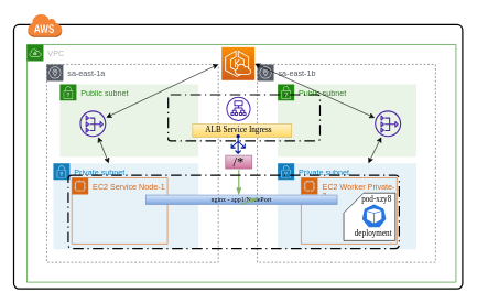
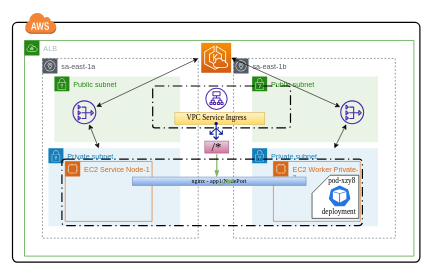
  <mxCell id="0" />
  <mxCell id="1" parent="0" />
  <mxCell id="2" value="" style="rounded=1;arcSize=2;dashed=0;fillColor=none;gradientColor=none;strokeWidth=2;" vertex="1" parent="1"><mxGeometry x="20" y="37" width="680" height="400" as="geometry" /></mxCell>
  <mxCell id="3" value="" style="dashed=0;html=1;shape=mxgraph.aws3.cloud;fillColor=#F58536;gradientColor=none;dashed=0;" vertex="1" parent="1"><mxGeometry x="41" y="20" width="52" height="36" as="geometry" /></mxCell>
- <mxCell id="4" value="VPC" style="points=[[0,0],[0.25,0],[0.5,0],[0.75,0],[1,0],[1,0.25],[1,0.5],[1,0.75],[1,1],[0.75,1],[0.5,1],[0.25,1],[0,1],[0,0.75],[0,0.5],[0,0.25]];outlineConnect=0;gradientColor=none;html=1;whiteSpace=wrap;fontSize=12;fontStyle=0;container=1;pointerEvents=0;collapsible=0;recursiveResize=0;shape=mxgraph.aws4.group;grIcon=mxgraph.aws4.group_vpc;strokeColor=#248814;fillColor=none;verticalAlign=top;align=left;spacingLeft=30;fontColor=#AAB7B8;dashed=0;" vertex="1" parent="1"><mxGeometry x="40" y="67" width="650" height="360" as="geometry" /></mxCell>
+ <mxCell id="4" value="ALB" style="points=[[0,0],[0.25,0],[0.5,0],[0.75,0],[1,0],[1,0.25],[1,0.5],[1,0.75],[1,1],[0.75,1],[0.5,1],[0.25,1],[0,1],[0,0.75],[0,0.5],[0,0.25]];outlineConnect=0;gradientColor=none;html=1;whiteSpace=wrap;fontSize=12;fontStyle=0;container=1;pointerEvents=0;collapsible=0;recursiveResize=0;shape=mxgraph.aws4.group;grIcon=mxgraph.aws4.group_vpc;strokeColor=#248814;fillColor=none;verticalAlign=top;align=left;spacingLeft=30;fontColor=#AAB7B8;dashed=0;" vertex="1" parent="1"><mxGeometry x="40" y="67" width="650" height="360" as="geometry" /></mxCell>
  <mxCell id="5" value="sa-east-1a" style="sketch=0;outlineConnect=0;gradientColor=none;html=1;whiteSpace=wrap;fontSize=12;fontStyle=0;shape=mxgraph.aws4.group;grIcon=mxgraph.aws4.group_availability_zone;strokeColor=#545B64;fillColor=none;verticalAlign=top;align=left;spacingLeft=30;fontColor=#545B64;dashed=1;" vertex="1" parent="4"><mxGeometry x="30" y="30" width="260" height="300" as="geometry" /></mxCell>
  <mxCell id="6" value="sa-east-1b" style="sketch=0;outlineConnect=0;gradientColor=none;html=1;whiteSpace=wrap;fontSize=12;fontStyle=0;shape=mxgraph.aws4.group;grIcon=mxgraph.aws4.group_availability_zone;strokeColor=#545B64;fillColor=none;verticalAlign=top;align=left;spacingLeft=30;fontColor=#545B64;dashed=1;" vertex="1" parent="4"><mxGeometry x="349" y="30" width="270" height="300" as="geometry" /></mxCell>
  <mxCell id="7" value="Public subnet" style="points=[[0,0],[0.25,0],[0.5,0],[0.75,0],[1,0],[1,0.25],[1,0.5],[1,0.75],[1,1],[0.75,1],[0.5,1],[0.25,1],[0,1],[0,0.75],[0,0.5],[0,0.25]];outlineConnect=0;gradientColor=none;html=1;whiteSpace=wrap;fontSize=12;fontStyle=0;container=1;pointerEvents=0;collapsible=0;recursiveResize=0;shape=mxgraph.aws4.group;grIcon=mxgraph.aws4.group_security_group;grStroke=0;strokeColor=#248814;fillColor=#E9F3E6;verticalAlign=top;align=left;spacingLeft=30;fontColor=#248814;dashed=0;" vertex="1" parent="4"><mxGeometry x="50" y="60" width="210" height="110" as="geometry" /></mxCell>
  <mxCell id="8" value="Public subnet" style="points=[[0,0],[0.25,0],[0.5,0],[0.75,0],[1,0],[1,0.25],[1,0.5],[1,0.75],[1,1],[0.75,1],[0.5,1],[0.25,1],[0,1],[0,0.75],[0,0.5],[0,0.25]];outlineConnect=0;gradientColor=none;html=1;whiteSpace=wrap;fontSize=12;fontStyle=0;container=1;pointerEvents=0;collapsible=0;recursiveResize=0;shape=mxgraph.aws4.group;grIcon=mxgraph.aws4.group_security_group;grStroke=0;strokeColor=#248814;fillColor=#E9F3E6;verticalAlign=top;align=left;spacingLeft=30;fontColor=#248814;dashed=0;" vertex="1" parent="4"><mxGeometry x="380" y="60" width="210" height="110" as="geometry" /></mxCell>
  <mxCell id="9" value="" style="rounded=1;arcSize=5;dashed=1;fillColor=none;gradientColor=none;dashPattern=8 3 1 3;strokeWidth=2;" vertex="1" parent="8"><mxGeometry x="-166" y="16" width="230" height="70" as="geometry" /></mxCell>
  <mxCell id="10" value="" style="sketch=0;outlineConnect=0;fontColor=#232F3E;gradientColor=none;fillColor=#4D27AA;strokeColor=none;dashed=0;verticalLabelPosition=bottom;verticalAlign=top;align=center;html=1;fontSize=12;fontStyle=0;aspect=fixed;pointerEvents=1;shape=mxgraph.aws4.application_load_balancer;" vertex="1" parent="8"><mxGeometry x="-78" y="19" width="37" height="37" as="geometry" /></mxCell>
  <mxCell id="11" value="Private subnet" style="points=[[0,0],[0.25,0],[0.5,0],[0.75,0],[1,0],[1,0.25],[1,0.5],[1,0.75],[1,1],[0.75,1],[0.5,1],[0.25,1],[0,1],[0,0.75],[0,0.5],[0,0.25]];outlineConnect=0;gradientColor=none;html=1;whiteSpace=wrap;fontSize=12;fontStyle=0;container=1;pointerEvents=0;collapsible=0;recursiveResize=0;shape=mxgraph.aws4.group;grIcon=mxgraph.aws4.group_security_group;grStroke=0;strokeColor=#147EBA;fillColor=#E6F2F8;verticalAlign=top;align=left;spacingLeft=30;fontColor=#147EBA;dashed=0;" vertex="1" parent="4"><mxGeometry x="380" y="180" width="210" height="130" as="geometry" /></mxCell>
  <mxCell id="12" value="EC2 Worker Private-2" style="points=[[0,0],[0.25,0],[0.5,0],[0.75,0],[1,0],[1,0.25],[1,0.5],[1,0.75],[1,1],[0.75,1],[0.5,1],[0.25,1],[0,1],[0,0.75],[0,0.5],[0,0.25]];outlineConnect=0;gradientColor=none;html=1;whiteSpace=wrap;fontSize=12;fontStyle=0;container=1;pointerEvents=0;collapsible=0;recursiveResize=0;shape=mxgraph.aws4.group;grIcon=mxgraph.aws4.group_ec2_instance_contents;strokeColor=#D86613;fillColor=none;verticalAlign=top;align=left;spacingLeft=30;fontColor=#D86613;dashed=0;" vertex="1" parent="11"><mxGeometry x="35.5" y="22" width="145" height="100" as="geometry" /></mxCell>
  <mxCell id="13" value="" style="sketch=0;outlineConnect=0;fontColor=#232F3E;gradientColor=none;fillColor=#4D27AA;strokeColor=none;dashed=0;verticalLabelPosition=bottom;verticalAlign=top;align=center;html=1;fontSize=12;fontStyle=0;aspect=fixed;pointerEvents=1;shape=mxgraph.aws4.nat_gateway;" vertex="1" parent="4"><mxGeometry x="80" y="100" width="40" height="40" as="geometry" /></mxCell>
  <mxCell id="14" value="" style="rounded=0;whiteSpace=wrap;html=1;fillColor=#fff2cc;strokeColor=#d6b656;gradientColor=#ffd966;" vertex="1" parent="4"><mxGeometry x="251" y="120" width="150" height="20" as="geometry" /></mxCell>
- <mxCell id="15" value="ALB Service Ingress" style="text;html=1;strokeColor=none;fillColor=none;align=center;verticalAlign=middle;whiteSpace=wrap;rounded=0;fontFamily=Comic Sans MS;" vertex="1" parent="4"><mxGeometry x="251" y="120" width="140" height="20" as="geometry" /></mxCell>
+ <mxCell id="15" value="VPC Service Ingress" style="text;html=1;strokeColor=none;fillColor=none;align=center;verticalAlign=middle;whiteSpace=wrap;rounded=0;fontFamily=Comic Sans MS;" vertex="1" parent="4"><mxGeometry x="251" y="120" width="140" height="20" as="geometry" /></mxCell>
  <mxCell id="16" value="" style="sketch=0;aspect=fixed;pointerEvents=1;shadow=0;dashed=0;html=1;strokeColor=none;labelPosition=center;verticalLabelPosition=bottom;verticalAlign=top;align=center;fillColor=#00188D;shape=mxgraph.azure.load_balancer_generic" vertex="1" parent="4"><mxGeometry x="308.9" y="136" width="22.2" height="30" as="geometry" /></mxCell>
  <mxCell id="17" value="&lt;font face=&quot;Comic Sans MS&quot; style=&quot;font-size: 21px;&quot;&gt;/*&lt;/font&gt;" style="rounded=0;whiteSpace=wrap;html=1;fillColor=#e6d0de;gradientColor=#d5739d;strokeColor=#996185;" vertex="1" parent="4"><mxGeometry x="301" y="168" width="40" height="20" as="geometry" /></mxCell>
  <mxCell id="18" value="Private subnet" style="points=[[0,0],[0.25,0],[0.5,0],[0.75,0],[1,0],[1,0.25],[1,0.5],[1,0.75],[1,1],[0.75,1],[0.5,1],[0.25,1],[0,1],[0,0.75],[0,0.5],[0,0.25]];outlineConnect=0;gradientColor=none;html=1;whiteSpace=wrap;fontSize=12;fontStyle=0;container=1;pointerEvents=0;collapsible=0;recursiveResize=0;shape=mxgraph.aws4.group;grIcon=mxgraph.aws4.group_security_group;grStroke=0;strokeColor=#147EBA;fillColor=#E6F2F8;verticalAlign=top;align=left;spacingLeft=30;fontColor=#147EBA;dashed=0;" vertex="1" parent="4"><mxGeometry x="40" y="180" width="220" height="130" as="geometry" /></mxCell>
  <mxCell id="19" value="EC2 Service Node-1" style="points=[[0,0],[0.25,0],[0.5,0],[0.75,0],[1,0],[1,0.25],[1,0.5],[1,0.75],[1,1],[0.75,1],[0.5,1],[0.25,1],[0,1],[0,0.75],[0,0.5],[0,0.25]];outlineConnect=0;gradientColor=none;html=1;whiteSpace=wrap;fontSize=12;fontStyle=0;container=1;pointerEvents=0;collapsible=0;recursiveResize=0;shape=mxgraph.aws4.group;grIcon=mxgraph.aws4.group_ec2_instance_contents;strokeColor=#D86613;fillColor=none;verticalAlign=top;align=left;spacingLeft=30;fontColor=#D86613;dashed=0;" vertex="1" parent="18"><mxGeometry x="28" y="22" width="145" height="100" as="geometry" /></mxCell>
  <mxCell id="20" value="" style="endArrow=classic;startArrow=classic;html=1;rounded=0;" edge="1" parent="4" source="13"><mxGeometry width="50" height="50" relative="1" as="geometry"><mxPoint x="240" y="80" as="sourcePoint" /><mxPoint x="290" y="30" as="targetPoint" /></mxGeometry></mxCell>
  <mxCell id="21" value="" style="endArrow=classic;startArrow=classic;html=1;rounded=0;" edge="1" parent="4" source="18" target="13"><mxGeometry width="50" height="50" relative="1" as="geometry"><mxPoint x="290" y="220" as="sourcePoint" /><mxPoint x="340" y="170" as="targetPoint" /></mxGeometry></mxCell>
  <mxCell id="22" value="" style="endArrow=classic;startArrow=classic;html=1;rounded=0;" edge="1" parent="4" source="11" target="23"><mxGeometry width="50" height="50" relative="1" as="geometry"><mxPoint x="500" y="180" as="sourcePoint" /><mxPoint x="550" y="130" as="targetPoint" /></mxGeometry></mxCell>
  <mxCell id="23" value="" style="sketch=0;outlineConnect=0;fontColor=#232F3E;gradientColor=none;fillColor=#4D27AA;strokeColor=none;dashed=0;verticalLabelPosition=bottom;verticalAlign=top;align=center;html=1;fontSize=12;fontStyle=0;aspect=fixed;pointerEvents=1;shape=mxgraph.aws4.nat_gateway;" vertex="1" parent="4"><mxGeometry x="527" y="100" width="40" height="40" as="geometry" /></mxCell>
  <mxCell id="24" value="" style="endArrow=blockThin;html=1;rounded=0;entryX=0.5;entryY=0;entryDx=0;entryDy=0;fillColor=#d5e8d4;gradientColor=#97d077;strokeColor=#82b366;strokeWidth=2;endFill=1;" edge="1" parent="4"><mxGeometry width="50" height="50" relative="1" as="geometry"><mxPoint x="321" y="190" as="sourcePoint" /><mxPoint x="321" y="228" as="targetPoint" /></mxGeometry></mxCell>
  <mxCell id="25" value="" style="rounded=1;arcSize=5;dashed=1;fillColor=none;gradientColor=none;dashPattern=8 3 1 3;strokeWidth=2;" vertex="1" parent="4"><mxGeometry x="62.5" y="198" width="501.5" height="111" as="geometry" /></mxCell>
  <mxCell id="26" value="" style="sketch=0;points=[[0,0,0],[0.25,0,0],[0.5,0,0],[0.75,0,0],[1,0,0],[0,1,0],[0.25,1,0],[0.5,1,0],[0.75,1,0],[1,1,0],[0,0.25,0],[0,0.5,0],[0,0.75,0],[1,0.25,0],[1,0.5,0],[1,0.75,0]];outlineConnect=0;fontColor=#232F3E;gradientColor=#F78E04;gradientDirection=north;fillColor=#D05C17;strokeColor=#ffffff;dashed=0;verticalLabelPosition=bottom;verticalAlign=top;align=center;html=1;fontSize=12;fontStyle=0;aspect=fixed;shape=mxgraph.aws4.resourceIcon;resIcon=mxgraph.aws4.eks_cloud;" vertex="1" parent="1"><mxGeometry x="335" y="71" width="50" height="50" as="geometry" /></mxCell>
  <mxCell id="27" value="&lt;font style=&quot;font-size: 10px;&quot; face=&quot;Comic Sans MS&quot;&gt;nginx - app1/NodePort&lt;/font&gt;" style="rounded=0;whiteSpace=wrap;html=1;fillColor=#dae8fc;gradientColor=#7ea6e0;strokeColor=#6c8ebf;" vertex="1" parent="1"><mxGeometry x="220" y="295" width="290" height="14" as="geometry" /></mxCell>
  <mxCell id="28" value="" style="endArrow=classic;startArrow=classic;html=1;rounded=0;" edge="1" parent="1" target="23"><mxGeometry width="50" height="50" relative="1" as="geometry"><mxPoint x="385" y="96" as="sourcePoint" /><mxPoint x="555" y="7" as="targetPoint" /></mxGeometry></mxCell>
  <mxCell id="29" value="" style="shape=card;whiteSpace=wrap;html=1;" vertex="1" parent="1"><mxGeometry x="520" y="292" width="78" height="72" as="geometry" /></mxCell>
  <mxCell id="30" value="" style="sketch=0;html=1;dashed=0;whitespace=wrap;fillColor=#2875E2;strokeColor=#ffffff;points=[[0.005,0.63,0],[0.1,0.2,0],[0.9,0.2,0],[0.5,0,0],[0.995,0.63,0],[0.72,0.99,0],[0.5,1,0],[0.28,0.99,0]];verticalLabelPosition=bottom;align=center;verticalAlign=top;shape=mxgraph.kubernetes.icon;prIcon=pod" vertex="1" parent="1"><mxGeometry x="543" y="308" width="46" height="37" as="geometry" /></mxCell>
  <mxCell id="31" value="deployment" style="text;html=1;strokeColor=none;fillColor=none;align=center;verticalAlign=middle;whiteSpace=wrap;rounded=0;fontFamily=Comic Sans MS;" vertex="1" parent="1"><mxGeometry x="515" y="339" width="100" height="30" as="geometry" /></mxCell>
  <mxCell id="32" value="pod-xzy8" style="text;html=1;strokeColor=none;fillColor=none;align=center;verticalAlign=middle;whiteSpace=wrap;rounded=0;fontFamily=Comic Sans MS;" vertex="1" parent="1"><mxGeometry x="520" y="287" width="100" height="30" as="geometry" /></mxCell>
  <mxCell id="33" value="" style="endArrow=blockThin;html=1;rounded=0;exitX=0.5;exitY=1;exitDx=0;exitDy=0;fillColor=#d5e8d4;gradientColor=#97d077;strokeColor=#82b366;strokeWidth=2;endFill=1;" edge="1" parent="1" source="27" target="6"><mxGeometry width="50" height="50" relative="1" as="geometry"><mxPoint x="350" y="477" as="sourcePoint" /><mxPoint x="400" y="427" as="targetPoint" /></mxGeometry></mxCell>
